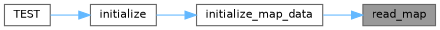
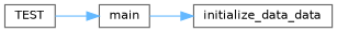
  digraph {
    rankdir=RL
    node [color=grey40 fillcolor=white fontname=Helvetica fontsize=10 shape=box style=filled]
    edge [color=steelblue1 dir=back fontname=Helvetica fontsize=10 labelfontname=Helvetica labelfontsize=10 style=solid]
-   n1 [color=gray40 fillcolor=grey60 fontcolor=black height=0.2 label=read_map width=0.4]
-   n2 [height=0.2 label=initialize_map_data width=0.4]
-   n3 [height=0.2 label=initialize width=0.4]
+   n2 [height=0.2 label=initialize_data_data width=0.4]
+   n3 [height=0.2 label=main width=0.4]
    n4 [height=0.2 label=TEST width=0.4]
-   n1 -> n2
    n2 -> n3
    n3 -> n4
  }
